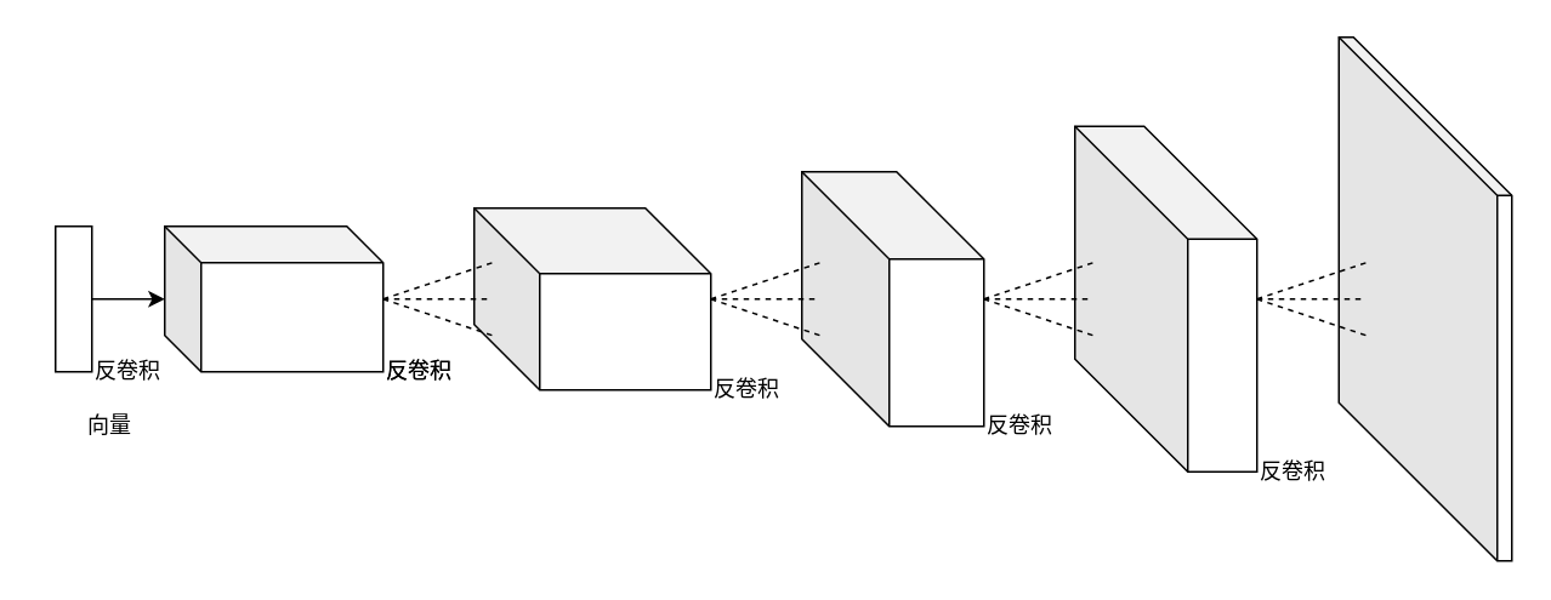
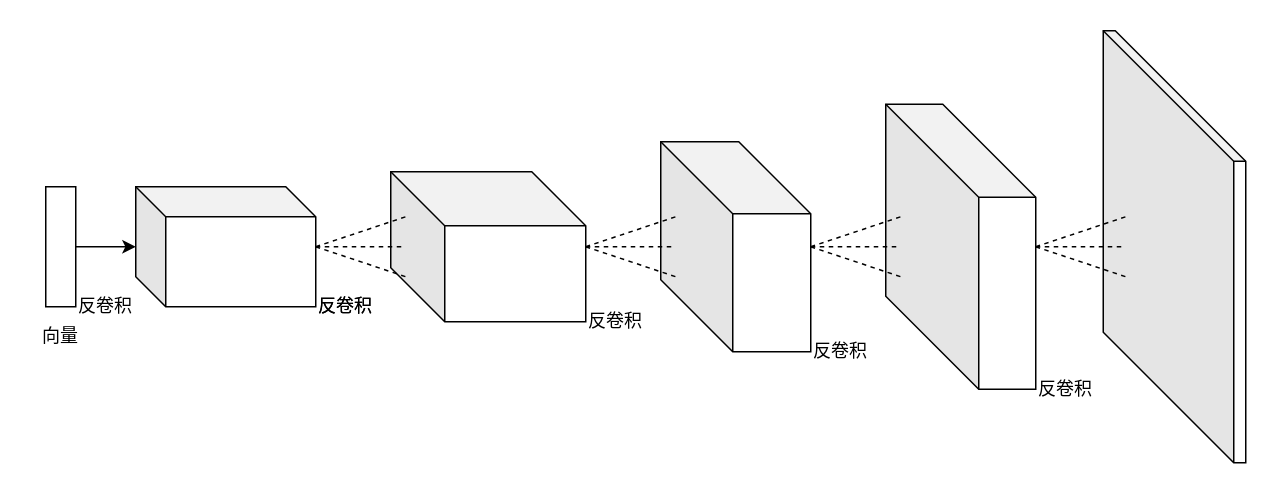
  <mxCell id="0" />
  <mxCell id="1" parent="0" />
  <mxCell id="2" value="" style="edgeStyle=orthogonalEdgeStyle;rounded=0;orthogonalLoop=1;jettySize=auto;html=1;" edge="1" parent="1" source="3" target="4"><mxGeometry relative="1" as="geometry" /></mxCell>
  <mxCell id="3" value="" style="rounded=0;whiteSpace=wrap;html=1;" vertex="1" parent="1"><mxGeometry x="30" y="124" width="20" height="80" as="geometry" /></mxCell>
  <mxCell id="4" value="" style="shape=cube;whiteSpace=wrap;html=1;boundedLbl=1;backgroundOutline=1;darkOpacity=0.05;darkOpacity2=0.1;" vertex="1" parent="1"><mxGeometry x="90" y="124" width="120" height="80" as="geometry" /></mxCell>
  <mxCell id="5" value="" style="shape=cube;whiteSpace=wrap;html=1;boundedLbl=1;backgroundOutline=1;darkOpacity=0.05;darkOpacity2=0.1;size=36;" vertex="1" parent="1"><mxGeometry x="260" y="114" width="130" height="100" as="geometry" /></mxCell>
  <mxCell id="6" value="" style="shape=cube;whiteSpace=wrap;html=1;boundedLbl=1;backgroundOutline=1;darkOpacity=0.05;darkOpacity2=0.1;size=48;" vertex="1" parent="1"><mxGeometry x="440" y="94" width="100" height="140" as="geometry" /></mxCell>
  <mxCell id="7" value="" style="shape=cube;whiteSpace=wrap;html=1;boundedLbl=1;backgroundOutline=1;darkOpacity=0.05;darkOpacity2=0.1;size=62;" vertex="1" parent="1"><mxGeometry x="590" y="69" width="100" height="190" as="geometry" /></mxCell>
  <mxCell id="8" value="" style="shape=cube;whiteSpace=wrap;html=1;boundedLbl=1;backgroundOutline=1;darkOpacity=0.05;darkOpacity2=0.1;size=87;" vertex="1" parent="1"><mxGeometry x="735" y="20" width="95" height="288" as="geometry" /></mxCell>
  <mxCell id="9" value="" style="endArrow=none;dashed=1;html=1;" edge="1" parent="1"><mxGeometry width="50" height="50" relative="1" as="geometry"><mxPoint x="210" y="164" as="sourcePoint" /><mxPoint x="270" y="144" as="targetPoint" /></mxGeometry></mxCell>
  <mxCell id="10" value="" style="endArrow=none;dashed=1;html=1;" edge="1" parent="1"><mxGeometry width="50" height="50" relative="1" as="geometry"><mxPoint x="210" y="164" as="sourcePoint" /><mxPoint x="270" y="164" as="targetPoint" /></mxGeometry></mxCell>
  <mxCell id="11" value="" style="endArrow=none;dashed=1;html=1;" edge="1" parent="1"><mxGeometry width="50" height="50" relative="1" as="geometry"><mxPoint x="210" y="164" as="sourcePoint" /><mxPoint x="270" y="184" as="targetPoint" /></mxGeometry></mxCell>
  <mxCell id="12" value="" style="endArrow=none;dashed=1;html=1;" edge="1" parent="1"><mxGeometry width="50" height="50" relative="1" as="geometry"><mxPoint x="390" y="164" as="sourcePoint" /><mxPoint x="450" y="144" as="targetPoint" /></mxGeometry></mxCell>
  <mxCell id="13" value="" style="endArrow=none;dashed=1;html=1;" edge="1" parent="1"><mxGeometry width="50" height="50" relative="1" as="geometry"><mxPoint x="390" y="164" as="sourcePoint" /><mxPoint x="450" y="164" as="targetPoint" /></mxGeometry></mxCell>
  <mxCell id="14" value="" style="endArrow=none;dashed=1;html=1;" edge="1" parent="1"><mxGeometry width="50" height="50" relative="1" as="geometry"><mxPoint x="390" y="164" as="sourcePoint" /><mxPoint x="450" y="184" as="targetPoint" /></mxGeometry></mxCell>
  <mxCell id="15" value="" style="endArrow=none;dashed=1;html=1;" edge="1" parent="1"><mxGeometry width="50" height="50" relative="1" as="geometry"><mxPoint x="540" y="164" as="sourcePoint" /><mxPoint x="600" y="144" as="targetPoint" /></mxGeometry></mxCell>
  <mxCell id="16" value="" style="endArrow=none;dashed=1;html=1;" edge="1" parent="1"><mxGeometry width="50" height="50" relative="1" as="geometry"><mxPoint x="540" y="164" as="sourcePoint" /><mxPoint x="600" y="164" as="targetPoint" /></mxGeometry></mxCell>
  <mxCell id="17" value="" style="endArrow=none;dashed=1;html=1;" edge="1" parent="1"><mxGeometry width="50" height="50" relative="1" as="geometry"><mxPoint x="540" y="164" as="sourcePoint" /><mxPoint x="600" y="184" as="targetPoint" /></mxGeometry></mxCell>
  <mxCell id="18" value="" style="endArrow=none;dashed=1;html=1;" edge="1" parent="1"><mxGeometry width="50" height="50" relative="1" as="geometry"><mxPoint x="690" y="164" as="sourcePoint" /><mxPoint x="750" y="144" as="targetPoint" /></mxGeometry></mxCell>
  <mxCell id="19" value="" style="endArrow=none;dashed=1;html=1;" edge="1" parent="1"><mxGeometry width="50" height="50" relative="1" as="geometry"><mxPoint x="690" y="164" as="sourcePoint" /><mxPoint x="750" y="164" as="targetPoint" /></mxGeometry></mxCell>
  <mxCell id="20" value="" style="endArrow=none;dashed=1;html=1;" edge="1" parent="1"><mxGeometry width="50" height="50" relative="1" as="geometry"><mxPoint x="690" y="164" as="sourcePoint" /><mxPoint x="750" y="184" as="targetPoint" /></mxGeometry></mxCell>
- <mxCell id="21" value="向量" style="text;html=1;strokeColor=none;fillColor=none;align=center;verticalAlign=middle;whiteSpace=wrap;rounded=0;" vertex="1" parent="1"><mxGeometry x="40" y="224" width="40" height="20" as="geometry" /></mxCell>
+ <mxCell id="21" value="向量" style="text;html=1;strokeColor=none;fillColor=none;align=center;verticalAlign=middle;whiteSpace=wrap;rounded=0;" vertex="1" parent="1"><mxGeometry x="20" y="214" width="40" height="20" as="geometry" /></mxCell>
  <mxCell id="22" value="反卷积" style="text;html=1;strokeColor=none;fillColor=none;align=center;verticalAlign=middle;whiteSpace=wrap;rounded=0;" vertex="1" parent="1"><mxGeometry x="50" y="194" width="40" height="20" as="geometry" /></mxCell>
  <mxCell id="23" value="反卷积" style="text;html=1;strokeColor=none;fillColor=none;align=center;verticalAlign=middle;whiteSpace=wrap;rounded=0;" vertex="1" parent="1"><mxGeometry x="210" y="194" width="40" height="20" as="geometry" /></mxCell>
  <mxCell id="24" value="反卷积" style="text;html=1;strokeColor=none;fillColor=none;align=center;verticalAlign=middle;whiteSpace=wrap;rounded=0;" vertex="1" parent="1"><mxGeometry x="390" y="204" width="40" height="20" as="geometry" /></mxCell>
  <mxCell id="25" value="反卷积" style="text;html=1;strokeColor=none;fillColor=none;align=center;verticalAlign=middle;whiteSpace=wrap;rounded=0;" vertex="1" parent="1"><mxGeometry x="210" y="194" width="40" height="20" as="geometry" /></mxCell>
  <mxCell id="26" value="反卷积" style="text;html=1;strokeColor=none;fillColor=none;align=center;verticalAlign=middle;whiteSpace=wrap;rounded=0;" vertex="1" parent="1"><mxGeometry x="540" y="224" width="40" height="20" as="geometry" /></mxCell>
  <mxCell id="27" value="反卷积" style="text;html=1;strokeColor=none;fillColor=none;align=center;verticalAlign=middle;whiteSpace=wrap;rounded=0;" vertex="1" parent="1"><mxGeometry x="690" y="249" width="40" height="20" as="geometry" /></mxCell>
